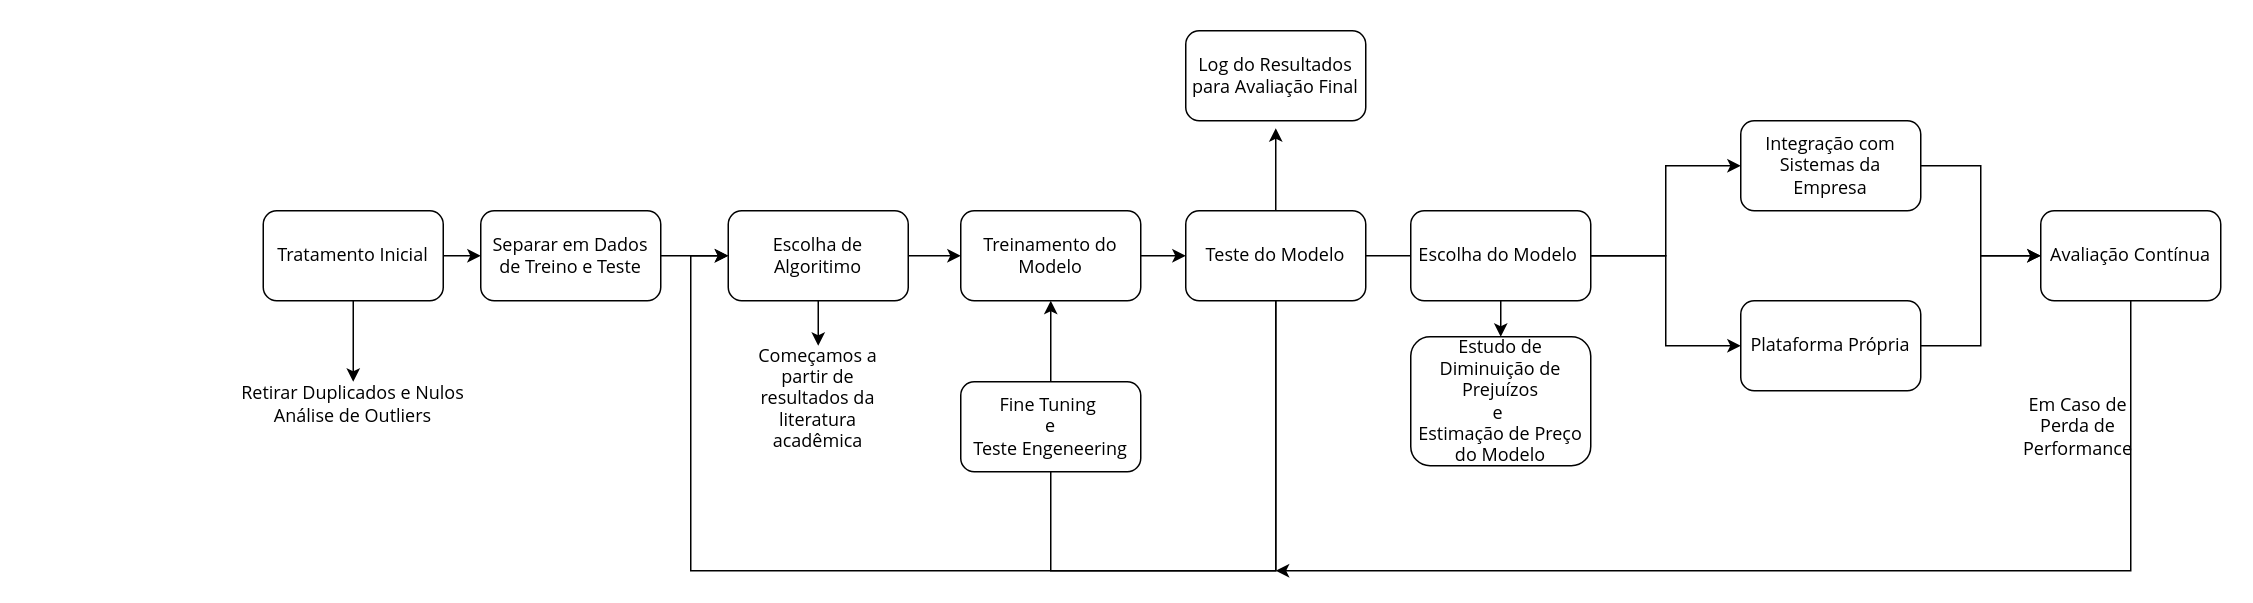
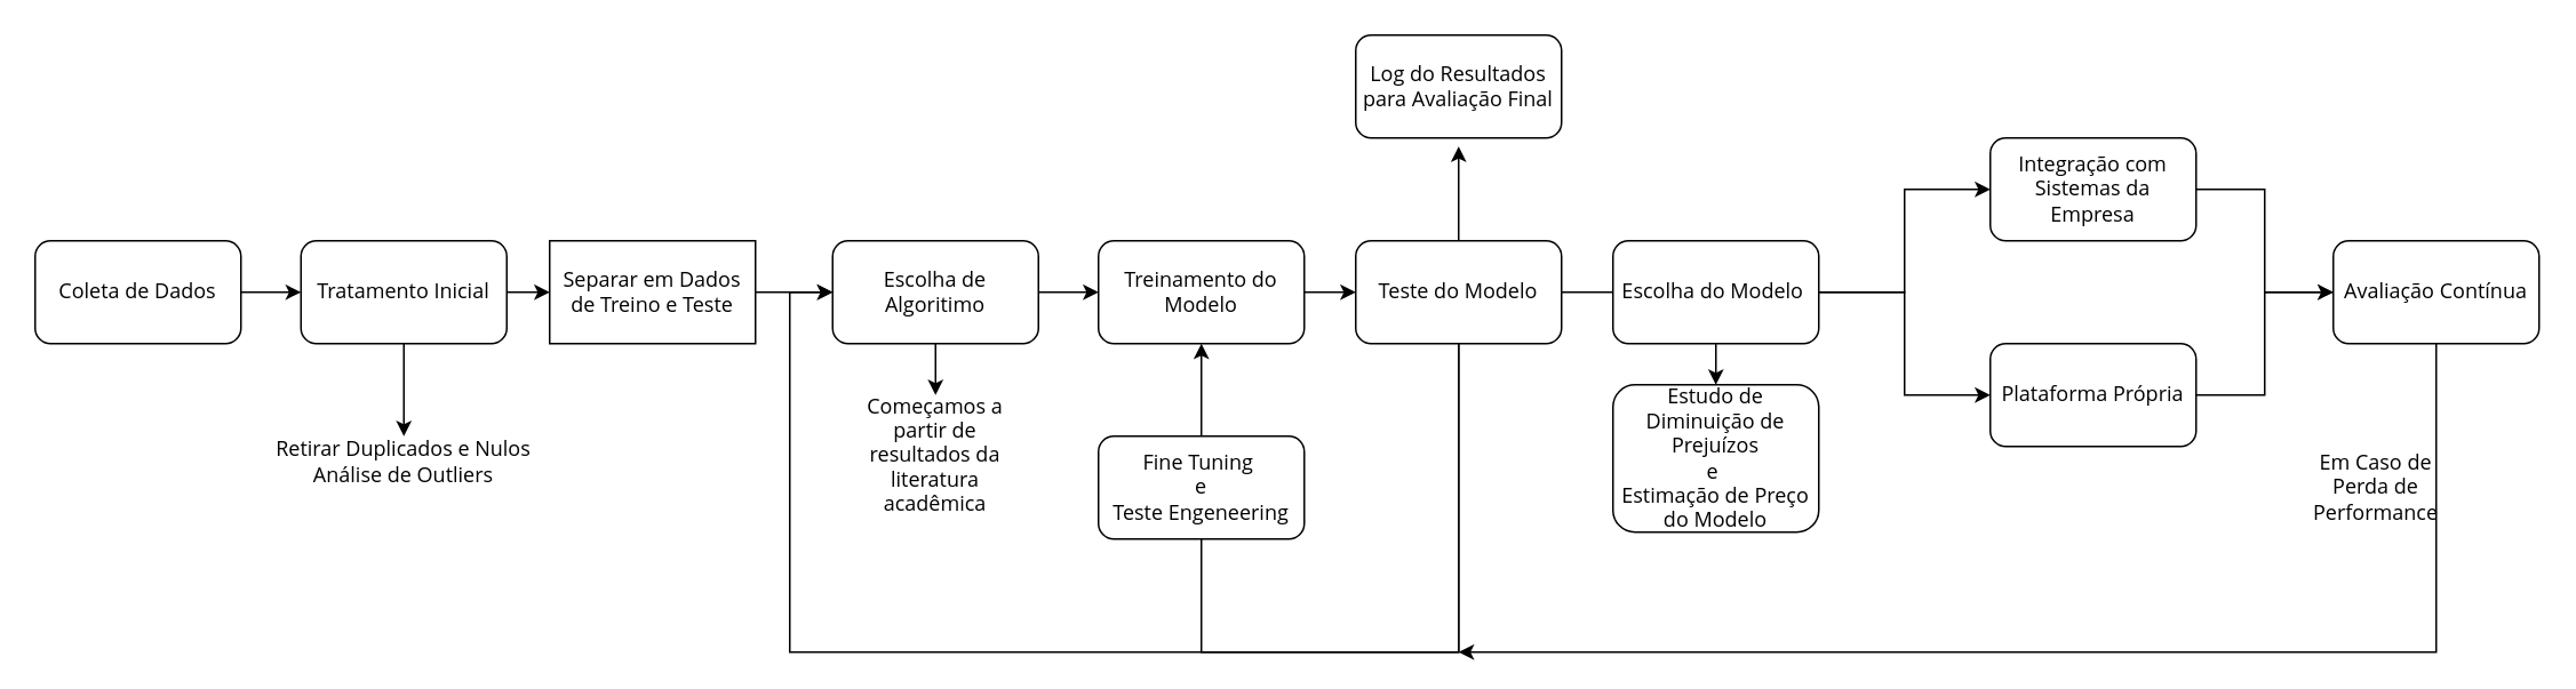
  <mxCell id="0" />
  <mxCell id="1" parent="0" />
+ <mxCell id="2" style="edgeStyle=orthogonalEdgeStyle;rounded=0;orthogonalLoop=1;jettySize=auto;html=1;entryX=0;entryY=0.5;entryDx=0;entryDy=0;fontFamily=Open Sans;fontSource=https%3A%2F%2Ffonts.googleapis.com%2Fcss%3Ffamily%3DOpen%2BSans;" edge="1" parent="1" source="3" target="6"><mxGeometry relative="1" as="geometry"><mxPoint x="210" y="170" as="targetPoint" /></mxGeometry></mxCell>
+ <mxCell id="3" value="Coleta de Dados" style="rounded=1;whiteSpace=wrap;html=1;fontFamily=Open Sans;fontSource=https%3A%2F%2Ffonts.googleapis.com%2Fcss%3Ffamily%3DOpen%2BSans;" vertex="1" parent="1"><mxGeometry x="20" y="140" width="120" height="60" as="geometry" /></mxCell>
  <mxCell id="4" value="" style="edgeStyle=orthogonalEdgeStyle;rounded=0;orthogonalLoop=1;jettySize=auto;html=1;entryX=0;entryY=0.5;entryDx=0;entryDy=0;fontFamily=Open Sans;fontSource=https%3A%2F%2Ffonts.googleapis.com%2Fcss%3Ffamily%3DOpen%2BSans;" edge="1" parent="1" source="6" target="15"><mxGeometry relative="1" as="geometry"><mxPoint x="345" y="170" as="targetPoint" /></mxGeometry></mxCell>
  <mxCell id="5" style="edgeStyle=orthogonalEdgeStyle;rounded=0;orthogonalLoop=1;jettySize=auto;html=1;entryX=0.5;entryY=0;entryDx=0;entryDy=0;fontFamily=Open Sans;fontSource=https%3A%2F%2Ffonts.googleapis.com%2Fcss%3Ffamily%3DOpen%2BSans;" edge="1" parent="1" source="6" target="10"><mxGeometry relative="1" as="geometry" /></mxCell>
  <mxCell id="6" value="Tratamento Inicial" style="rounded=1;whiteSpace=wrap;html=1;fontFamily=Open Sans;fontSource=https%3A%2F%2Ffonts.googleapis.com%2Fcss%3Ffamily%3DOpen%2BSans;" vertex="1" parent="1"><mxGeometry x="175" y="140" width="120" height="60" as="geometry" /></mxCell>
  <mxCell id="7" style="edgeStyle=orthogonalEdgeStyle;rounded=0;orthogonalLoop=1;jettySize=auto;html=1;fontFamily=Open Sans;fontSource=https%3A%2F%2Ffonts.googleapis.com%2Fcss%3Ffamily%3DOpen%2BSans;" edge="1" parent="1" source="9"><mxGeometry relative="1" as="geometry"><mxPoint x="545" y="230" as="targetPoint" /></mxGeometry></mxCell>
  <mxCell id="8" value="" style="edgeStyle=orthogonalEdgeStyle;rounded=0;orthogonalLoop=1;jettySize=auto;html=1;fontFamily=Open Sans;fontSource=https%3A%2F%2Ffonts.googleapis.com%2Fcss%3Ffamily%3DOpen%2BSans;" edge="1" parent="1" source="9" target="13"><mxGeometry relative="1" as="geometry" /></mxCell>
  <mxCell id="9" value="Escolha de Algoritimo" style="whiteSpace=wrap;html=1;rounded=1;fontFamily=Open Sans;fontSource=https%3A%2F%2Ffonts.googleapis.com%2Fcss%3Ffamily%3DOpen%2BSans;" vertex="1" parent="1"><mxGeometry x="485" y="140" width="120" height="60" as="geometry" /></mxCell>
  <mxCell id="10" value="Retirar Duplicados e Nulos&lt;div&gt;Análise de Outliers&lt;/div&gt;" style="text;html=1;align=center;verticalAlign=middle;whiteSpace=wrap;rounded=0;fontFamily=Open Sans;fontSource=https%3A%2F%2Ffonts.googleapis.com%2Fcss%3Ffamily%3DOpen%2BSans;" vertex="1" parent="1"><mxGeometry x="150" y="254" width="170" height="30" as="geometry" /></mxCell>
  <mxCell id="11" value="Começamos a partir de resultados da literatura acadêmica" style="text;html=1;align=center;verticalAlign=middle;whiteSpace=wrap;rounded=0;fontFamily=Open Sans;fontSource=https%3A%2F%2Ffonts.googleapis.com%2Fcss%3Ffamily%3DOpen%2BSans;" vertex="1" parent="1"><mxGeometry x="500" y="250" width="90" height="30" as="geometry" /></mxCell>
  <mxCell id="12" style="edgeStyle=orthogonalEdgeStyle;rounded=0;orthogonalLoop=1;jettySize=auto;html=1;fontFamily=Open Sans;fontSource=https%3A%2F%2Ffonts.googleapis.com%2Fcss%3Ffamily%3DOpen%2BSans;entryX=0;entryY=0.5;entryDx=0;entryDy=0;" edge="1" parent="1" source="13" target="20"><mxGeometry relative="1" as="geometry"><mxPoint x="840" y="170" as="targetPoint" /></mxGeometry></mxCell>
  <mxCell id="13" value="Treinamento do Modelo" style="whiteSpace=wrap;html=1;rounded=1;fontFamily=Open Sans;fontSource=https%3A%2F%2Ffonts.googleapis.com%2Fcss%3Ffamily%3DOpen%2BSans;" vertex="1" parent="1"><mxGeometry x="640" y="140" width="120" height="60" as="geometry" /></mxCell>
  <mxCell id="14" style="edgeStyle=orthogonalEdgeStyle;rounded=0;orthogonalLoop=1;jettySize=auto;html=1;entryX=0;entryY=0.5;entryDx=0;entryDy=0;fontFamily=Open Sans;fontSource=https%3A%2F%2Ffonts.googleapis.com%2Fcss%3Ffamily%3DOpen%2BSans;" edge="1" parent="1" source="15" target="9"><mxGeometry relative="1" as="geometry" /></mxCell>
- <mxCell id="15" value="Separar em Dados de Treino e Teste" style="rounded=1;whiteSpace=wrap;html=1;fontFamily=Open Sans;fontSource=https%3A%2F%2Ffonts.googleapis.com%2Fcss%3Ffamily%3DOpen%2BSans;" vertex="1" parent="1"><mxGeometry x="320" y="140" width="120" height="60" as="geometry" /></mxCell>
+ <mxCell id="15" value="Separar em Dados de Treino e Teste" style="whiteSpace=wrap;html=1;fontFamily=Open Sans;fontSource=https%3A%2F%2Ffonts.googleapis.com%2Fcss%3Ffamily%3DOpen%2BSans;rounded=0;" vertex="1" parent="1"><mxGeometry x="320" y="140" width="120" height="60" as="geometry" /></mxCell>
  <mxCell id="16" style="edgeStyle=orthogonalEdgeStyle;rounded=0;orthogonalLoop=1;jettySize=auto;html=1;fontFamily=Open Sans;fontSource=https%3A%2F%2Ffonts.googleapis.com%2Fcss%3Ffamily%3DOpen%2BSans;entryX=0;entryY=0.5;entryDx=0;entryDy=0;exitX=0.5;exitY=1;exitDx=0;exitDy=0;" edge="1" parent="1" source="20" target="9"><mxGeometry relative="1" as="geometry"><mxPoint x="480" y="170" as="targetPoint" /><mxPoint x="959.897" y="200" as="sourcePoint" /><Array as="points"><mxPoint x="850" y="380" /><mxPoint x="460" y="380" /><mxPoint x="460" y="170" /></Array></mxGeometry></mxCell>
  <mxCell id="17" style="edgeStyle=orthogonalEdgeStyle;rounded=0;orthogonalLoop=1;jettySize=auto;html=1;entryX=0.5;entryY=1;entryDx=0;entryDy=0;exitX=0.5;exitY=1;exitDx=0;exitDy=0;fontFamily=Open Sans;fontSource=https%3A%2F%2Ffonts.googleapis.com%2Fcss%3Ffamily%3DOpen%2BSans;" edge="1" parent="1" source="20" target="13"><mxGeometry relative="1" as="geometry"><Array as="points"><mxPoint x="850" y="380" /><mxPoint x="700" y="380" /></Array></mxGeometry></mxCell>
  <mxCell id="18" style="edgeStyle=orthogonalEdgeStyle;rounded=0;orthogonalLoop=1;jettySize=auto;html=1;fontFamily=Open Sans;fontSource=https%3A%2F%2Ffonts.googleapis.com%2Fcss%3Ffamily%3DOpen%2BSans;" edge="1" parent="1" source="20"><mxGeometry relative="1" as="geometry"><mxPoint x="850" y="85" as="targetPoint" /><Array as="points"><mxPoint x="850" y="85" /></Array></mxGeometry></mxCell>
  <mxCell id="19" style="edgeStyle=orthogonalEdgeStyle;rounded=0;orthogonalLoop=1;jettySize=auto;html=1;fontFamily=Open Sans;fontSource=https%3A%2F%2Ffonts.googleapis.com%2Fcss%3Ffamily%3DOpen%2BSans;" edge="1" parent="1" source="20"><mxGeometry relative="1" as="geometry"><mxPoint x="950" y="170" as="targetPoint" /></mxGeometry></mxCell>
  <mxCell id="20" value="Teste do Modelo" style="whiteSpace=wrap;html=1;rounded=1;fontFamily=Open Sans;fontSource=https%3A%2F%2Ffonts.googleapis.com%2Fcss%3Ffamily%3DOpen%2BSans;" vertex="1" parent="1"><mxGeometry x="790" y="140" width="120" height="60" as="geometry" /></mxCell>
  <mxCell id="21" value="Fine Tuning&amp;nbsp;&lt;div&gt;e&lt;br&gt;&lt;div&gt;Teste Engeneering&lt;/div&gt;&lt;/div&gt;" style="rounded=1;whiteSpace=wrap;html=1;fontFamily=Open Sans;fontSource=https%3A%2F%2Ffonts.googleapis.com%2Fcss%3Ffamily%3DOpen%2BSans;" vertex="1" parent="1"><mxGeometry x="640" y="254" width="120" height="60" as="geometry" /></mxCell>
  <mxCell id="22" value="Log do Resultados para Avaliação Final" style="whiteSpace=wrap;html=1;rounded=1;fontFamily=Open Sans;fontSource=https%3A%2F%2Ffonts.googleapis.com%2Fcss%3Ffamily%3DOpen%2BSans;" vertex="1" parent="1"><mxGeometry x="790" y="20" width="120" height="60" as="geometry" /></mxCell>
  <mxCell id="23" style="edgeStyle=orthogonalEdgeStyle;rounded=0;orthogonalLoop=1;jettySize=auto;html=1;entryX=0;entryY=0.5;entryDx=0;entryDy=0;fontFamily=Open Sans;fontSource=https%3A%2F%2Ffonts.googleapis.com%2Fcss%3Ffamily%3DOpen%2BSans;" edge="1" parent="1" source="26" target="28"><mxGeometry relative="1" as="geometry" /></mxCell>
  <mxCell id="24" style="edgeStyle=orthogonalEdgeStyle;rounded=0;orthogonalLoop=1;jettySize=auto;html=1;entryX=0;entryY=0.5;entryDx=0;entryDy=0;fontFamily=Open Sans;fontSource=https%3A%2F%2Ffonts.googleapis.com%2Fcss%3Ffamily%3DOpen%2BSans;" edge="1" parent="1" source="26" target="30"><mxGeometry relative="1" as="geometry" /></mxCell>
  <mxCell id="25" style="edgeStyle=orthogonalEdgeStyle;rounded=0;orthogonalLoop=1;jettySize=auto;html=1;entryX=0.5;entryY=0;entryDx=0;entryDy=0;fontFamily=Open Sans;fontSource=https%3A%2F%2Ffonts.googleapis.com%2Fcss%3Ffamily%3DOpen%2BSans;" edge="1" parent="1" source="26" target="34"><mxGeometry relative="1" as="geometry"><mxPoint x="1000" y="250" as="targetPoint" /></mxGeometry></mxCell>
  <mxCell id="26" value="Escolha do Modelo&amp;nbsp;" style="whiteSpace=wrap;html=1;rounded=1;fontFamily=Open Sans;fontSource=https%3A%2F%2Ffonts.googleapis.com%2Fcss%3Ffamily%3DOpen%2BSans;" vertex="1" parent="1"><mxGeometry x="940" y="140" width="120" height="60" as="geometry" /></mxCell>
  <mxCell id="27" style="edgeStyle=orthogonalEdgeStyle;rounded=0;orthogonalLoop=1;jettySize=auto;html=1;entryX=0;entryY=0.5;entryDx=0;entryDy=0;fontFamily=Open Sans;fontSource=https%3A%2F%2Ffonts.googleapis.com%2Fcss%3Ffamily%3DOpen%2BSans;" edge="1" parent="1" source="28" target="32"><mxGeometry relative="1" as="geometry"><mxPoint x="1330" y="190" as="targetPoint" /></mxGeometry></mxCell>
  <mxCell id="28" value="Integração com Sistemas da Empresa" style="whiteSpace=wrap;html=1;fontFamily=Open Sans;rounded=1;fontSource=https%3A%2F%2Ffonts.googleapis.com%2Fcss%3Ffamily%3DOpen%2BSans;" vertex="1" parent="1"><mxGeometry x="1160" y="80" width="120" height="60" as="geometry" /></mxCell>
  <mxCell id="29" style="edgeStyle=orthogonalEdgeStyle;rounded=0;orthogonalLoop=1;jettySize=auto;html=1;fontFamily=Open Sans;fontSource=https%3A%2F%2Ffonts.googleapis.com%2Fcss%3Ffamily%3DOpen%2BSans;" edge="1" parent="1" source="30"><mxGeometry relative="1" as="geometry"><mxPoint x="1360" y="170" as="targetPoint" /><Array as="points"><mxPoint x="1320" y="230" /><mxPoint x="1320" y="170" /></Array></mxGeometry></mxCell>
  <mxCell id="30" value="Plataforma Própria" style="whiteSpace=wrap;html=1;fontFamily=Open Sans;rounded=1;fontSource=https%3A%2F%2Ffonts.googleapis.com%2Fcss%3Ffamily%3DOpen%2BSans;" vertex="1" parent="1"><mxGeometry x="1160" y="200" width="120" height="60" as="geometry" /></mxCell>
  <mxCell id="31" style="edgeStyle=orthogonalEdgeStyle;rounded=0;orthogonalLoop=1;jettySize=auto;html=1;fontFamily=Open Sans;fontSource=https%3A%2F%2Ffonts.googleapis.com%2Fcss%3Ffamily%3DOpen%2BSans;" edge="1" parent="1" source="32"><mxGeometry relative="1" as="geometry"><mxPoint x="850" y="380" as="targetPoint" /><Array as="points"><mxPoint x="1420" y="380" /></Array></mxGeometry></mxCell>
  <mxCell id="32" value="Avaliação Contínua" style="whiteSpace=wrap;html=1;fontFamily=Open Sans;rounded=1;fontSource=https%3A%2F%2Ffonts.googleapis.com%2Fcss%3Ffamily%3DOpen%2BSans;" vertex="1" parent="1"><mxGeometry x="1360" y="140" width="120" height="60" as="geometry" /></mxCell>
  <mxCell id="33" value="Em Caso de Perda de Performance" style="text;html=1;align=center;verticalAlign=middle;whiteSpace=wrap;rounded=0;fontFamily=Open Sans;fontSource=https%3A%2F%2Ffonts.googleapis.com%2Fcss%3Ffamily%3DOpen%2BSans;" vertex="1" parent="1"><mxGeometry x="1340" y="269" width="90" height="30" as="geometry" /></mxCell>
  <mxCell id="34" value="Estudo de Diminuição de Prejuízos&lt;div&gt;e&amp;nbsp;&lt;/div&gt;&lt;div&gt;Estimação de Preço do Modelo&lt;/div&gt;" style="whiteSpace=wrap;html=1;rounded=1;fontFamily=Open Sans;fontSource=https%3A%2F%2Ffonts.googleapis.com%2Fcss%3Ffamily%3DOpen%2BSans;" vertex="1" parent="1"><mxGeometry x="940" y="224" width="120" height="86" as="geometry" /></mxCell>
